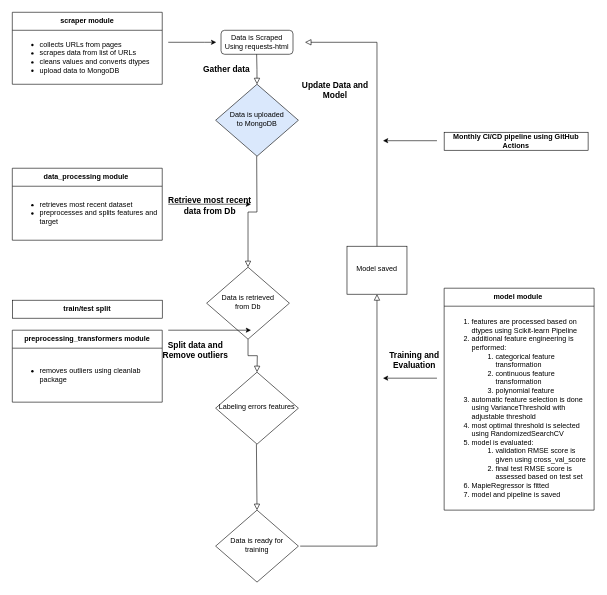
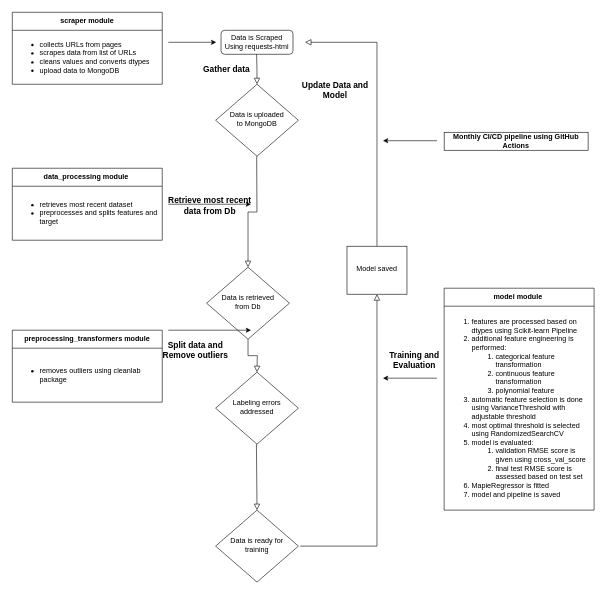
  <mxCell id="0" />
  <mxCell id="1" parent="0" />
  <mxCell id="2" value="Data is Scraped Using&amp;nbsp;requests-html" style="rounded=1;whiteSpace=wrap;html=1;fontSize=12;glass=0;strokeWidth=1;shadow=0;" parent="1" vertex="1"><mxGeometry x="368" y="50" width="120" height="40" as="geometry" /></mxCell>
  <mxCell id="3" value="&lt;font style=&quot;font-size: 14px;&quot;&gt;Split data and &lt;br&gt;Remove outliers&lt;/font&gt;" style="rounded=0;html=1;jettySize=auto;orthogonalLoop=1;fontSize=12;endArrow=block;endFill=0;endSize=8;strokeWidth=1;shadow=0;labelBackgroundColor=none;edgeStyle=orthogonalEdgeStyle;fontStyle=1;exitX=0.5;exitY=1;exitDx=0;exitDy=0;" parent="1" edge="1" source="19"><mxGeometry x="-0.502" y="-88" relative="1" as="geometry"><mxPoint as="offset" /><mxPoint x="427.29" y="220" as="sourcePoint" /><mxPoint x="428" y="620" as="targetPoint" /></mxGeometry></mxCell>
- <mxCell id="4" value="&lt;font style=&quot;font-size: 12px;&quot;&gt;Data is uploaded&lt;br style=&quot;font-size: 12px;&quot;&gt;to MongoDB&lt;/font&gt;" style="rhombus;whiteSpace=wrap;html=1;shadow=0;fontFamily=Helvetica;fontSize=12;align=center;strokeWidth=1;spacing=6;spacingTop=-4;fillColor=#dae8fc;" parent="1" vertex="1"><mxGeometry x="359" y="140" width="138" height="120" as="geometry" /></mxCell>
+ <mxCell id="4" value="&lt;font style=&quot;font-size: 12px;&quot;&gt;Data is uploaded&lt;br style=&quot;font-size: 12px;&quot;&gt;to MongoDB&lt;/font&gt;" style="rhombus;whiteSpace=wrap;html=1;shadow=0;fontFamily=Helvetica;fontSize=12;align=center;strokeWidth=1;spacing=6;spacingTop=-4;" parent="1" vertex="1"><mxGeometry x="359" y="140" width="138" height="120" as="geometry" /></mxCell>
  <mxCell id="5" value="" style="endArrow=classic;html=1;rounded=0;" parent="1" edge="1"><mxGeometry width="50" height="50" relative="1" as="geometry"><mxPoint x="280" y="70" as="sourcePoint" /><mxPoint x="360" y="70" as="targetPoint" /><Array as="points"><mxPoint x="340" y="70" /><mxPoint x="360" y="70" /></Array></mxGeometry></mxCell>
  <mxCell id="6" value="" style="endArrow=classic;html=1;rounded=0;" parent="1" edge="1"><mxGeometry width="50" height="50" relative="1" as="geometry"><mxPoint x="280" y="340" as="sourcePoint" /><mxPoint x="418" y="340" as="targetPoint" /></mxGeometry></mxCell>
- <mxCell id="7" value="&lt;b&gt;train/test split&lt;/b&gt;" style="rounded=0;whiteSpace=wrap;html=1;" parent="1" vertex="1"><mxGeometry x="20" y="500" width="250" height="30" as="geometry" /></mxCell>
  <mxCell id="8" value="&lt;font style=&quot;font-size: 14px;&quot;&gt;Training and &lt;br style=&quot;&quot;&gt;Evaluation&lt;/font&gt;" style="rounded=0;html=1;jettySize=auto;orthogonalLoop=1;fontSize=12;endArrow=block;endFill=0;endSize=8;strokeWidth=1;shadow=0;labelBackgroundColor=none;edgeStyle=orthogonalEdgeStyle;fontStyle=1;entryX=0.5;entryY=1;entryDx=0;entryDy=0;" parent="1" target="9" edge="1"><mxGeometry x="0.599" y="-62" relative="1" as="geometry"><mxPoint as="offset" /><mxPoint x="500" y="910" as="sourcePoint" /><mxPoint x="628" y="500" as="targetPoint" /><Array as="points"><mxPoint x="628" y="910" /></Array></mxGeometry></mxCell>
  <mxCell id="9" value="Model saved" style="whiteSpace=wrap;html=1;shadow=0;fontFamily=Helvetica;fontSize=12;align=center;strokeWidth=1;spacing=6;spacingTop=-4;rounded=0;" parent="1" vertex="1"><mxGeometry x="578" y="410" width="100" height="80" as="geometry" /></mxCell>
  <mxCell id="10" value="&lt;font style=&quot;font-size: 14px;&quot;&gt;Update Data and &lt;br&gt;Model&lt;/font&gt;" style="rounded=0;html=1;jettySize=auto;orthogonalLoop=1;fontSize=12;endArrow=block;endFill=0;endSize=8;strokeWidth=1;shadow=0;labelBackgroundColor=none;edgeStyle=orthogonalEdgeStyle;fontStyle=1;exitX=0.5;exitY=0;exitDx=0;exitDy=0;" parent="1" source="9" edge="1"><mxGeometry x="0.131" y="70" relative="1" as="geometry"><mxPoint as="offset" /><mxPoint x="588" y="630" as="sourcePoint" /><mxPoint x="508" y="70" as="targetPoint" /><Array as="points"><mxPoint x="628" y="70" /></Array></mxGeometry></mxCell>
  <mxCell id="11" value="" style="endArrow=classic;html=1;rounded=0;" parent="1" edge="1"><mxGeometry width="50" height="50" relative="1" as="geometry"><mxPoint x="728" y="630" as="sourcePoint" /><mxPoint x="638" y="630" as="targetPoint" /></mxGeometry></mxCell>
  <mxCell id="12" value="&lt;b&gt;Monthly CI/CD pipeline using GitHub Actions&lt;/b&gt;" style="rounded=0;whiteSpace=wrap;html=1;" parent="1" vertex="1"><mxGeometry x="740" y="220" width="240" height="30" as="geometry" /></mxCell>
  <mxCell id="13" value="" style="endArrow=classic;html=1;rounded=0;" parent="1" edge="1"><mxGeometry width="50" height="50" relative="1" as="geometry"><mxPoint x="728" y="234.09" as="sourcePoint" /><mxPoint x="638" y="234.09" as="targetPoint" /></mxGeometry></mxCell>
  <mxCell id="14" value="&lt;font style=&quot;font-size: 14px;&quot;&gt;Gather data&lt;/font&gt;" style="rounded=0;html=1;jettySize=auto;orthogonalLoop=1;fontSize=12;endArrow=block;endFill=0;endSize=8;strokeWidth=1;shadow=0;labelBackgroundColor=none;edgeStyle=orthogonalEdgeStyle;fontStyle=1" parent="1" edge="1" target="4"><mxGeometry x="-0.051" y="-50" relative="1" as="geometry"><mxPoint x="-1" as="offset" /><mxPoint x="427.35" y="90" as="sourcePoint" /><mxPoint x="428" y="140" as="targetPoint" /></mxGeometry></mxCell>
  <mxCell id="15" value="&lt;b&gt;scraper module&lt;/b&gt;" style="swimlane;fontStyle=0;childLayout=stackLayout;horizontal=1;startSize=30;horizontalStack=0;resizeParent=1;resizeParentMax=0;resizeLast=0;collapsible=1;marginBottom=0;whiteSpace=wrap;html=1;" vertex="1" parent="1"><mxGeometry x="20" y="20" width="250" height="120" as="geometry"><mxRectangle x="-120" y="120" width="130" height="30" as="alternateBounds" /></mxGeometry></mxCell>
  <mxCell id="16" value="&lt;ul&gt;&lt;li&gt;&lt;span style=&quot;background-color: initial;&quot;&gt;collects URLs from pages&lt;/span&gt;&lt;/li&gt;&lt;li&gt;&lt;span style=&quot;background-color: initial;&quot;&gt;scrapes data from list of URLs&lt;/span&gt;&lt;/li&gt;&lt;li&gt;cleans values and converts dtypes&lt;/li&gt;&lt;li&gt;upload data to MongoDB&lt;/li&gt;&lt;/ul&gt;" style="text;strokeColor=none;fillColor=none;align=left;verticalAlign=middle;spacingLeft=4;spacingRight=4;overflow=hidden;points=[[0,0.5],[1,0.5]];portConstraint=eastwest;rotatable=0;whiteSpace=wrap;html=1;" vertex="1" parent="15"><mxGeometry y="30" width="250" height="90" as="geometry" /></mxCell>
  <mxCell id="17" value="&lt;b&gt;data_processing module&amp;nbsp;&lt;/b&gt;" style="swimlane;fontStyle=0;childLayout=stackLayout;horizontal=1;startSize=30;horizontalStack=0;resizeParent=1;resizeParentMax=0;resizeLast=0;collapsible=1;marginBottom=0;whiteSpace=wrap;html=1;" vertex="1" parent="1"><mxGeometry x="20" y="280" width="250" height="120" as="geometry"><mxRectangle x="-120" y="120" width="130" height="30" as="alternateBounds" /></mxGeometry></mxCell>
  <mxCell id="18" value="&lt;ul&gt;&lt;li&gt;retrieves most recent dataset&lt;/li&gt;&lt;li&gt;preprocesses and splits features and target&lt;/li&gt;&lt;/ul&gt;" style="text;strokeColor=none;fillColor=none;align=left;verticalAlign=middle;spacingLeft=4;spacingRight=4;overflow=hidden;points=[[0,0.5],[1,0.5]];portConstraint=eastwest;rotatable=0;whiteSpace=wrap;html=1;" vertex="1" parent="17"><mxGeometry y="30" width="250" height="90" as="geometry" /></mxCell>
  <mxCell id="19" value="&lt;span style=&quot;font-size: 12px;&quot;&gt;Data is retrieved&lt;br&gt;from Db&lt;br&gt;&lt;/span&gt;" style="rhombus;whiteSpace=wrap;html=1;shadow=0;fontFamily=Helvetica;fontSize=12;align=center;strokeWidth=1;spacing=6;spacingTop=-4;" vertex="1" parent="1"><mxGeometry x="344" y="445" width="138" height="120" as="geometry" /></mxCell>
  <mxCell id="20" value="&lt;font style=&quot;font-size: 14px;&quot;&gt;Retrieve most recent &lt;br&gt;data from Db&lt;/font&gt;" style="rounded=0;html=1;jettySize=auto;orthogonalLoop=1;fontSize=12;endArrow=block;endFill=0;endSize=8;strokeWidth=1;shadow=0;labelBackgroundColor=none;edgeStyle=orthogonalEdgeStyle;fontStyle=1;entryX=0.5;entryY=0;entryDx=0;entryDy=0;" edge="1" parent="1" target="19"><mxGeometry x="-0.178" y="-78" relative="1" as="geometry"><mxPoint x="-1" as="offset" /><mxPoint x="427.44" y="260" as="sourcePoint" /><mxPoint x="428.09" y="310" as="targetPoint" /></mxGeometry></mxCell>
  <mxCell id="21" value="&lt;b&gt;preprocessing_transformers module&lt;/b&gt;" style="swimlane;fontStyle=0;childLayout=stackLayout;horizontal=1;startSize=30;horizontalStack=0;resizeParent=1;resizeParentMax=0;resizeLast=0;collapsible=1;marginBottom=0;whiteSpace=wrap;html=1;" vertex="1" parent="1"><mxGeometry x="20" y="550" width="250" height="120" as="geometry"><mxRectangle x="-120" y="120" width="130" height="30" as="alternateBounds" /></mxGeometry></mxCell>
  <mxCell id="22" value="&lt;ul&gt;&lt;li&gt;removes outliers using cleanlab package&lt;/li&gt;&lt;/ul&gt;" style="text;strokeColor=none;fillColor=none;align=left;verticalAlign=middle;spacingLeft=4;spacingRight=4;overflow=hidden;points=[[0,0.5],[1,0.5]];portConstraint=eastwest;rotatable=0;whiteSpace=wrap;html=1;" vertex="1" parent="21"><mxGeometry y="30" width="250" height="90" as="geometry" /></mxCell>
- <mxCell id="23" value="Labeling&amp;nbsp;errors features" style="rhombus;whiteSpace=wrap;html=1;shadow=0;fontFamily=Helvetica;fontSize=12;align=center;strokeWidth=1;spacing=6;spacingTop=-4;" vertex="1" parent="1"><mxGeometry x="359" y="620" width="138" height="120" as="geometry" /></mxCell>
+ <mxCell id="23" value="Labeling&amp;nbsp;errors addressed" style="rhombus;whiteSpace=wrap;html=1;shadow=0;fontFamily=Helvetica;fontSize=12;align=center;strokeWidth=1;spacing=6;spacingTop=-4;" vertex="1" parent="1"><mxGeometry x="359" y="620" width="138" height="120" as="geometry" /></mxCell>
  <mxCell id="24" value="" style="endArrow=classic;html=1;rounded=0;" edge="1" parent="1"><mxGeometry width="50" height="50" relative="1" as="geometry"><mxPoint x="280" y="550" as="sourcePoint" /><mxPoint x="418" y="550" as="targetPoint" /></mxGeometry></mxCell>
  <mxCell id="25" value="Data is ready for training" style="rhombus;whiteSpace=wrap;html=1;shadow=0;fontFamily=Helvetica;fontSize=12;align=center;strokeWidth=1;spacing=6;spacingTop=-4;" vertex="1" parent="1"><mxGeometry x="359" y="850" width="138" height="120" as="geometry" /></mxCell>
  <mxCell id="26" value="" style="rounded=0;html=1;jettySize=auto;orthogonalLoop=1;fontSize=12;endArrow=block;endFill=0;endSize=8;strokeWidth=1;shadow=0;labelBackgroundColor=none;edgeStyle=orthogonalEdgeStyle;fontStyle=1;exitX=0.5;exitY=1;exitDx=0;exitDy=0;entryX=0.5;entryY=0;entryDx=0;entryDy=0;" edge="1" parent="1" target="25"><mxGeometry x="-0.503" y="-88" relative="1" as="geometry"><mxPoint as="offset" /><mxPoint x="426.99" y="740" as="sourcePoint" /><mxPoint x="426.99" y="860" as="targetPoint" /><Array as="points"><mxPoint x="427" y="850" /></Array></mxGeometry></mxCell>
  <mxCell id="27" value="&lt;b&gt;model module&amp;nbsp;&lt;/b&gt;" style="swimlane;fontStyle=0;childLayout=stackLayout;horizontal=1;startSize=30;horizontalStack=0;resizeParent=1;resizeParentMax=0;resizeLast=0;collapsible=1;marginBottom=0;whiteSpace=wrap;html=1;" vertex="1" parent="1"><mxGeometry x="740" y="480" width="250" height="370" as="geometry"><mxRectangle x="-120" y="120" width="130" height="30" as="alternateBounds" /></mxGeometry></mxCell>
  <mxCell id="28" value="&lt;ol&gt;&lt;li&gt;features are processed based on dtypes using Scikit-learn Pipeline&lt;/li&gt;&lt;li&gt;additional feature engineering is performed:&amp;nbsp;&lt;/li&gt;&lt;ol&gt;&lt;li&gt;categorical feature transformation&lt;/li&gt;&lt;li&gt;continuous feature transformation&lt;/li&gt;&lt;li&gt;polynomial feature&lt;/li&gt;&lt;/ol&gt;&lt;li&gt;automatic feature selection is done using VarianceThreshold with adjustable threshold&lt;/li&gt;&lt;li&gt;most optimal threshold is selected using RandomizedSearchCV&lt;/li&gt;&lt;li&gt;model is evaluated:&lt;/li&gt;&lt;ol&gt;&lt;li&gt;validation RMSE score is given using cross_val_score&amp;nbsp;&lt;br&gt;&lt;/li&gt;&lt;li&gt;final test RMSE score is assessed based on test set&lt;/li&gt;&lt;/ol&gt;&lt;li&gt;MapieRegressor is fitted&lt;/li&gt;&lt;li&gt;model and pipeline is saved&amp;nbsp;&lt;/li&gt;&lt;/ol&gt;" style="text;strokeColor=none;fillColor=none;align=left;verticalAlign=middle;spacingLeft=4;spacingRight=4;overflow=hidden;points=[[0,0.5],[1,0.5]];portConstraint=eastwest;rotatable=0;whiteSpace=wrap;html=1;" vertex="1" parent="27"><mxGeometry y="30" width="250" height="340" as="geometry" /></mxCell>
